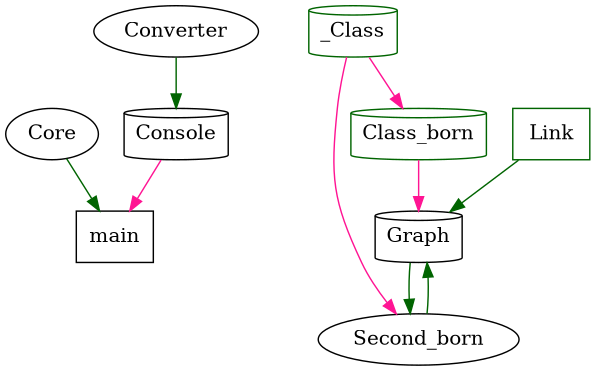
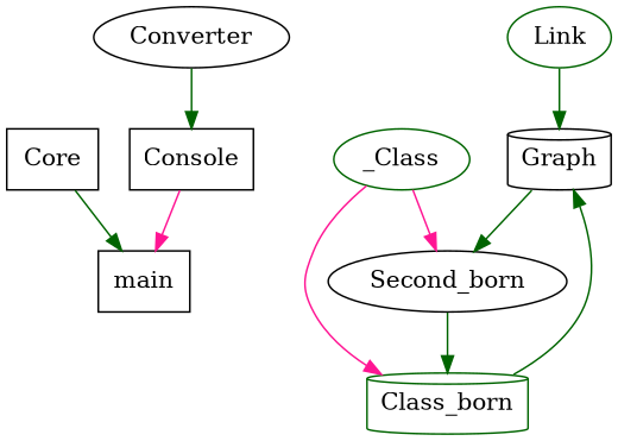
  digraph {
    node [color=black shape=ellipse]
    edge [color=darkgreen]
    main [shape=box]
-   Core
-   Console [shape=cylinder]
+   Core [shape=box]
+   Console [shape=box]
    Converter
    "Graph" [shape=cylinder]
    Second_born
-   Link [color=darkgreen shape=box]
+   Link [color=darkgreen]
    n8 [color=darkgreen label=Class_born shape=cylinder]
-   _Class [color=darkgreen shape=cylinder]
+   _Class [color=darkgreen]
    Core -> main
    Console -> main [color=deeppink]
    Converter -> Console
    "Graph" -> Second_born
-   Second_born -> "Graph"
+   Second_born -> n8
    Link -> "Graph"
-   n8 -> "Graph" [color=deeppink]
+   n8 -> "Graph"
    _Class -> Second_born [color=deeppink]
    _Class -> n8 [color=deeppink]
  }
